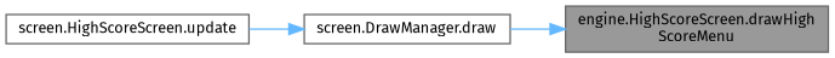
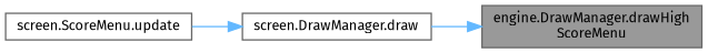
  digraph {
    fontname="Fira Sans"
    rankdir=RL
    node [color=grey40 fillcolor=white fontname="Fira Sans" fontsize=10 shape=box style=filled]
    edge [color=steelblue1 dir=back fontname="Fira Sans" fontsize=10 labelfontname=Helvetica labelfontsize=10 style=solid]
-   n1 [color=gray40 fillcolor=grey60 fontcolor=black height=0.2 label="engine.HighScoreScreen.drawHigh\lScoreMenu" width=0.4]
+   n1 [color=gray40 fillcolor=grey60 fontcolor=black height=0.2 label="engine.DrawManager.drawHigh\lScoreMenu" width=0.4]
    n2 [height=0.2 label="screen.DrawManager.draw" width=0.4]
-   n3 [height=0.2 label="screen.HighScoreScreen.update" width=0.4]
+   n3 [height=0.2 label="screen.ScoreMenu.update" width=0.4]
    n1 -> n2
    n2 -> n3
  }
